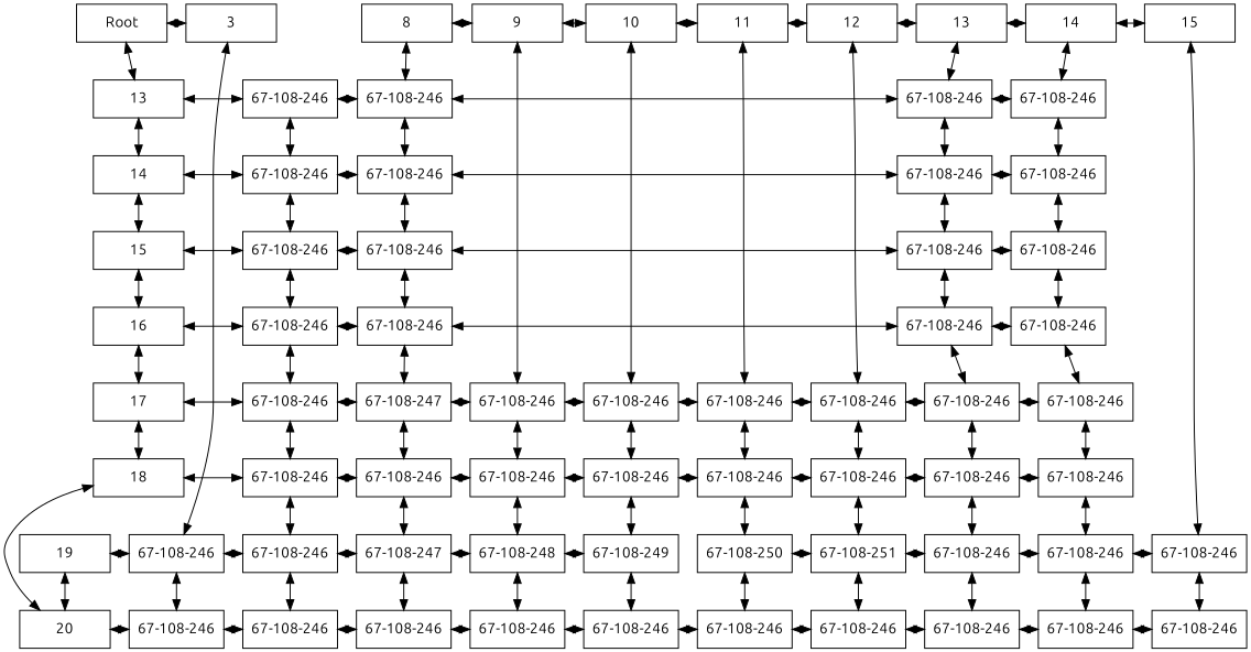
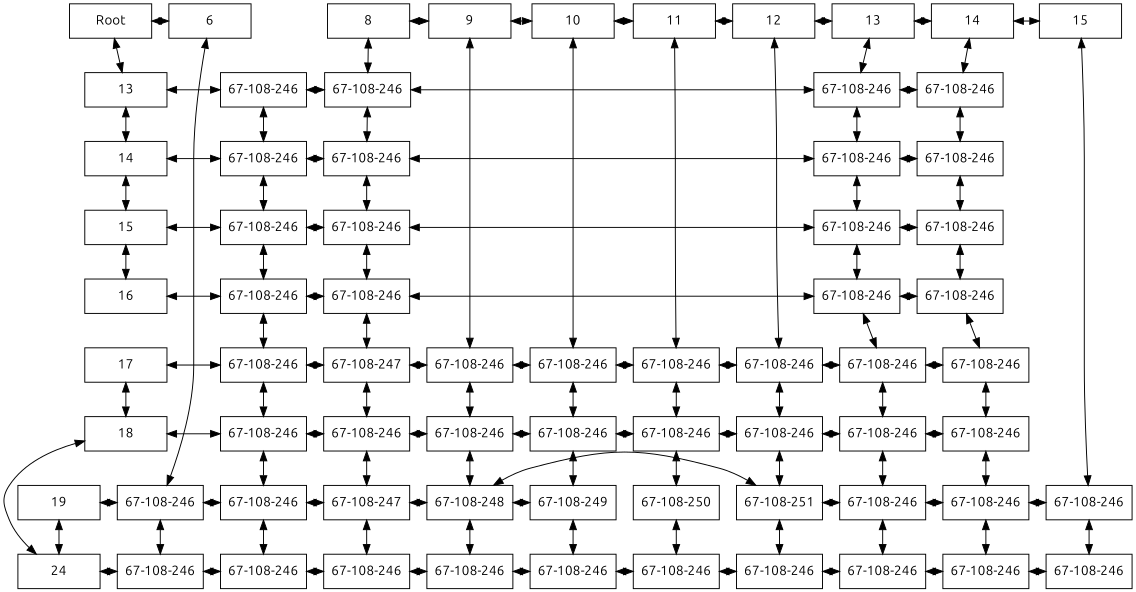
  digraph {
    fontname=Ubuntu
    rankdir=TB
    node [fontname=Ubuntu nodesep=1 shape=rectangle]
    edge [dir=both fontname=Ubuntu]
    n1 [height=0.5 label=Root width=1.2]
-   n2 [height=0.5 label=3 width=1.2]
+   n2 [height=0.5 label=6 width=1.2]
    n3 [height=0.5 label=8 width=1.2]
    n4 [height=0.5 label=9 width=1.2]
    n5 [height=0.5 label=10 width=1.2]
    n6 [height=0.5 label=11 width=1.2]
    n7 [height=0.5 label=12 width=1.2]
    n8 [height=0.5 label=13 width=1.2]
    n9 [height=0.5 label=14 width=1.2]
    n10 [height=0.5 label=15 width=1.2]
    n11 [height=0.5 label=13 width=1.2]
    n12 [height=0.5 label="67-108-246" width=1.2]
    n13 [height=0.5 label="67-108-246" width=1.2]
    n14 [height=0.5 label="67-108-246" width=1.2]
    n15 [height=0.5 label="67-108-246" width=1.2]
    n16 [height=0.5 label=14 width=1.2]
    n17 [height=0.5 label="67-108-246" width=1.2]
    n18 [height=0.5 label="67-108-246" width=1.2]
    n19 [height=0.5 label="67-108-246" width=1.2]
    n20 [height=0.5 label="67-108-246" width=1.2]
    n21 [height=0.5 label=15 width=1.2]
    n22 [height=0.5 label="67-108-246" width=1.2]
    n23 [height=0.5 label="67-108-246" width=1.2]
    n24 [height=0.5 label="67-108-246" width=1.2]
    n25 [height=0.5 label="67-108-246" width=1.2]
    n26 [height=0.5 label=16 width=1.2]
    n27 [height=0.5 label="67-108-246" width=1.2]
    n28 [height=0.5 label="67-108-246" width=1.2]
    n29 [height=0.5 label="67-108-246" width=1.2]
    n30 [height=0.5 label="67-108-246" width=1.2]
    n31 [height=0.5 label=17 width=1.2]
    n32 [height=0.5 label="67-108-246" width=1.2]
    n33 [height=0.5 label="67-108-247" width=1.2]
    n34 [height=0.5 label="67-108-246" width=1.2]
    n35 [height=0.5 label="67-108-246" width=1.2]
    n36 [height=0.5 label="67-108-246" width=1.2]
    n37 [height=0.5 label="67-108-246" width=1.2]
    n38 [height=0.5 label="67-108-246" width=1.2]
    n39 [height=0.5 label="67-108-246" width=1.2]
    n40 [height=0.5 label=18 width=1.2]
    n41 [height=0.5 label="67-108-246" width=1.2]
    n42 [height=0.5 label="67-108-246" width=1.2]
    n43 [height=0.5 label="67-108-246" width=1.2]
    n44 [height=0.5 label="67-108-246" width=1.2]
    n45 [height=0.5 label="67-108-246" width=1.2]
    n46 [height=0.5 label="67-108-246" width=1.2]
    n47 [height=0.5 label="67-108-246" width=1.2]
    n48 [height=0.5 label="67-108-246" width=1.2]
    n49 [height=0.5 label=19 width=1.2]
    n50 [height=0.5 label="67-108-246" width=1.2]
    n51 [height=0.5 label="67-108-246" width=1.2]
    n52 [height=0.5 label="67-108-247" width=1.2]
    n53 [height=0.5 label="67-108-248" width=1.2]
    n54 [height=0.5 label="67-108-249" width=1.2]
    n55 [height=0.5 label="67-108-250" width=1.2]
    n56 [height=0.5 label="67-108-251" width=1.2]
    n57 [height=0.5 label="67-108-246" width=1.2]
    n58 [height=0.5 label="67-108-246" width=1.2]
    n59 [height=0.5 label="67-108-246" width=1.2]
-   n60 [height=0.5 label=20 width=1.2]
+   n60 [height=0.5 label=24 width=1.2]
    n61 [height=0.5 label="67-108-246" width=1.2]
    n62 [height=0.5 label="67-108-246" width=1.2]
    n63 [height=0.5 label="67-108-246" width=1.2]
    n64 [height=0.5 label="67-108-246" width=1.2]
    n65 [height=0.5 label="67-108-246" width=1.2]
    n66 [height=0.5 label="67-108-246" width=1.2]
    n67 [height=0.5 label="67-108-246" width=1.2]
    n68 [height=0.5 label="67-108-246" width=1.2]
    n69 [height=0.5 label="67-108-246" width=1.2]
    n70 [height=0.5 label="67-108-246" width=1.2]
    subgraph sub_1 {
      rank=same
      n1
      n2
      n3
      n4
      n5
      n6
      n7
      n8
      n9
      n10
    }
    subgraph sub_2 {
      rank=same
      n11
      n12
      n13
      n14
      n15
    }
    subgraph sub_3 {
      rank=same
      n16
      n17
      n18
      n19
      n20
    }
    subgraph sub_4 {
      rank=same
      n21
      n22
      n23
      n24
      n25
    }
    subgraph sub_5 {
      rank=same
      n26
      n27
      n28
      n29
      n30
    }
    subgraph sub_6 {
      rank=same
      n31
      n32
      n33
      n34
      n35
      n36
      n37
      n38
      n39
    }
    subgraph sub_7 {
      rank=same
      n40
      n41
      n42
      n43
      n44
      n45
      n46
      n47
      n48
    }
    subgraph sub_8 {
      rank=same
      n49
      n50
      n51
      n52
      n53
      n54
      n55
      n56
      n57
      n58
      n59
    }
    subgraph sub_9 {
      rank=same
      n60
      n61
      n62
      n63
      n64
      n65
      n66
      n67
      n68
      n69
      n70
    }
    n1 -> n2
    n1 -> n11
    n2 -> n50
    n3 -> n4
    n3 -> n13
    n4 -> n5
    n4 -> n34
    n5 -> n6
    n5 -> n35
    n6 -> n7
    n6 -> n36
    n7 -> n8
    n7 -> n37
    n8 -> n9
    n8 -> n14
    n9 -> n10
    n9 -> n15
    n10 -> n59
    n11 -> n12
    n11 -> n16
    n12 -> n13
    n12 -> n17
    n13 -> n14
    n13 -> n18
    n14 -> n15
    n14 -> n19
    n15 -> n20
    n16 -> n17
    n16 -> n21
    n17 -> n18
    n17 -> n22
    n18 -> n19
    n18 -> n23
    n19 -> n20
    n19 -> n24
    n20 -> n25
    n21 -> n22
    n21 -> n26
    n22 -> n23
    n22 -> n27
    n23 -> n24
    n23 -> n28
    n24 -> n25
    n24 -> n29
    n25 -> n30
    n26 -> n27
-   n26 -> n31
    n27 -> n28
    n27 -> n32
    n28 -> n29
    n28 -> n33
    n29 -> n30
    n29 -> n38
    n30 -> n39
    n31 -> n32
    n31 -> n40
    n32 -> n33
    n32 -> n41
    n33 -> n34
    n33 -> n42
    n34 -> n35
    n34 -> n43
    n35 -> n36
    n35 -> n44
    n36 -> n37
    n36 -> n45
    n37 -> n38
    n37 -> n46
    n38 -> n39
    n38 -> n47
    n39 -> n48
    n40 -> n41
    n40 -> n60
    n41 -> n42
    n41 -> n51
    n42 -> n43
    n42 -> n52
    n43 -> n44
    n43 -> n53
    n44 -> n45
    n44 -> n54
    n45 -> n46
    n45 -> n55
    n46 -> n47
    n46 -> n56
    n47 -> n48
    n47 -> n57
    n48 -> n58
    n49 -> n50
    n49 -> n60
    n50 -> n51
    n50 -> n61
    n51 -> n52
    n51 -> n62
    n52 -> n53
    n52 -> n63
    n53 -> n54
    n53 -> n64
    n54 -> n65
-   n55 -> n56
+   n53 -> n56
    n55 -> n66
    n56 -> n57
    n56 -> n67
    n57 -> n58
    n57 -> n68
    n58 -> n59
    n58 -> n69
    n59 -> n70
    n60 -> n61
    n61 -> n62
    n62 -> n63
    n63 -> n64
    n64 -> n65
    n65 -> n66
    n66 -> n67
    n67 -> n68
    n68 -> n69
    n69 -> n70
  }
